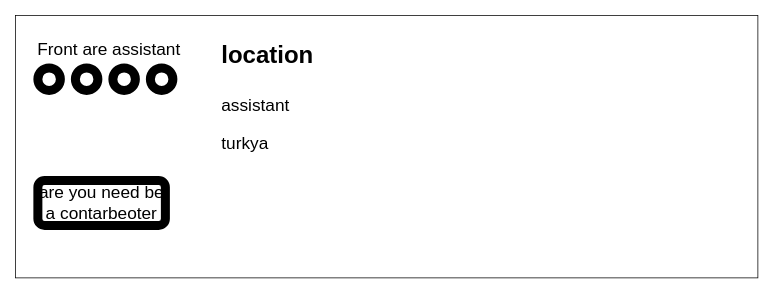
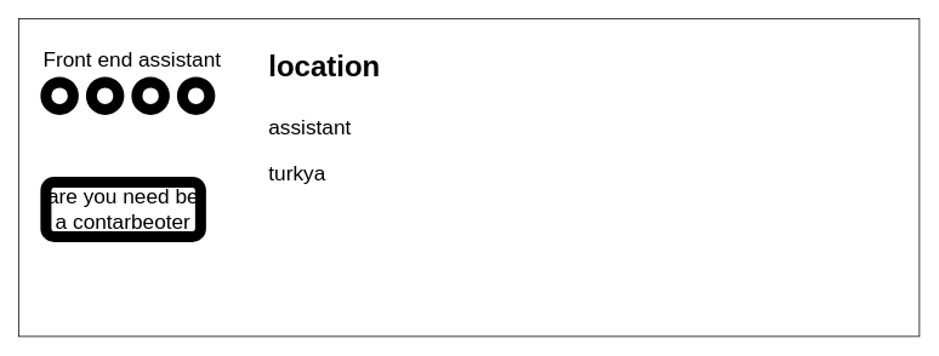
  <mxCell id="0" />
  <mxCell id="1" parent="0" />
  <mxCell id="2" value="" style="rounded=0;whiteSpace=wrap;html=1;movable=0;resizable=0;rotatable=0;deletable=0;editable=0;connectable=0;" vertex="1" parent="1"><mxGeometry x="20" y="20" width="990" height="350" as="geometry" /></mxCell>
- <mxCell id="3" value="&lt;font style=&quot;font-size: 23px;&quot;&gt;Front are assistant&lt;/font&gt;" style="text;html=1;strokeColor=none;fillColor=none;align=center;verticalAlign=middle;whiteSpace=wrap;rounded=0;strokeWidth=12;" vertex="1" parent="1"><mxGeometry x="40" y="40" width="210" height="50" as="geometry" /></mxCell>
+ <mxCell id="3" value="&lt;font style=&quot;font-size: 23px;&quot;&gt;Front end assistant&lt;/font&gt;" style="text;html=1;strokeColor=none;fillColor=none;align=center;verticalAlign=middle;whiteSpace=wrap;rounded=0;strokeWidth=12;" vertex="1" parent="1"><mxGeometry x="40" y="40" width="210" height="50" as="geometry" /></mxCell>
  <mxCell id="4" value="" style="ellipse;whiteSpace=wrap;html=1;aspect=fixed;strokeWidth=12;fontSize=23;" vertex="1" parent="1"><mxGeometry x="50" y="90" width="30" height="30" as="geometry" /></mxCell>
  <mxCell id="5" value="" style="ellipse;whiteSpace=wrap;html=1;aspect=fixed;strokeWidth=12;fontSize=23;" vertex="1" parent="1"><mxGeometry x="100" y="90" width="30" height="30" as="geometry" /></mxCell>
  <mxCell id="6" value="" style="ellipse;whiteSpace=wrap;html=1;aspect=fixed;strokeWidth=12;fontSize=23;" vertex="1" parent="1"><mxGeometry x="150" y="90" width="30" height="30" as="geometry" /></mxCell>
  <mxCell id="7" value="" style="ellipse;whiteSpace=wrap;html=1;aspect=fixed;strokeWidth=12;fontSize=23;" vertex="1" parent="1"><mxGeometry x="200" y="90" width="30" height="30" as="geometry" /></mxCell>
- <mxCell id="8" value="are you need be a contarbeoter" style="rounded=1;whiteSpace=wrap;html=1;strokeWidth=12;fontSize=23;" vertex="1" parent="1"><mxGeometry x="50" y="240" width="170" height="60" as="geometry" /></mxCell>
+ <mxCell id="8" value="are you need be a contarbeoter" style="rounded=1;whiteSpace=wrap;html=1;strokeWidth=12;fontSize=23;" vertex="1" parent="1"><mxGeometry x="50" y="200" width="170" height="60" as="geometry" /></mxCell>
  <mxCell id="9" value="&lt;h1&gt;&lt;font style=&quot;font-size: 32px;&quot;&gt;location&lt;/font&gt;&lt;/h1&gt;&lt;p&gt;assistant&lt;/p&gt;&lt;p&gt;turkya&lt;/p&gt;" style="text;html=1;strokeColor=none;fillColor=none;spacing=5;spacingTop=-20;whiteSpace=wrap;overflow=hidden;rounded=0;strokeWidth=12;fontSize=23;" vertex="1" parent="1"><mxGeometry x="290" y="20" width="190" height="340" as="geometry" /></mxCell>
